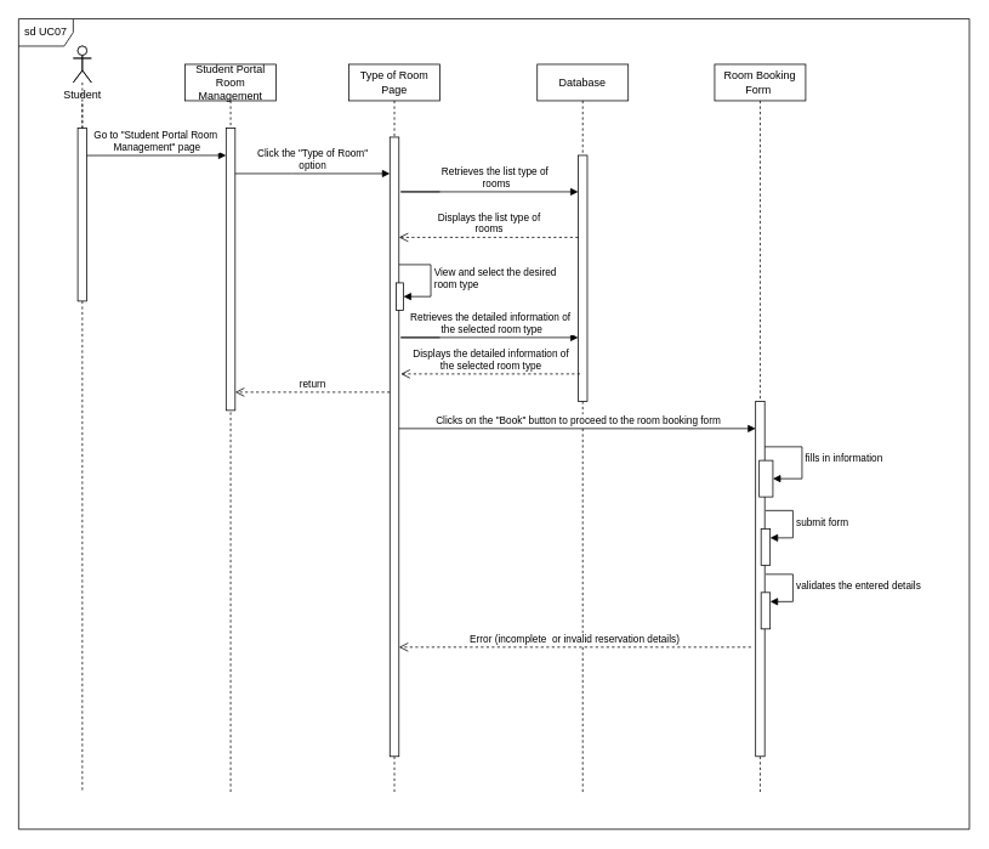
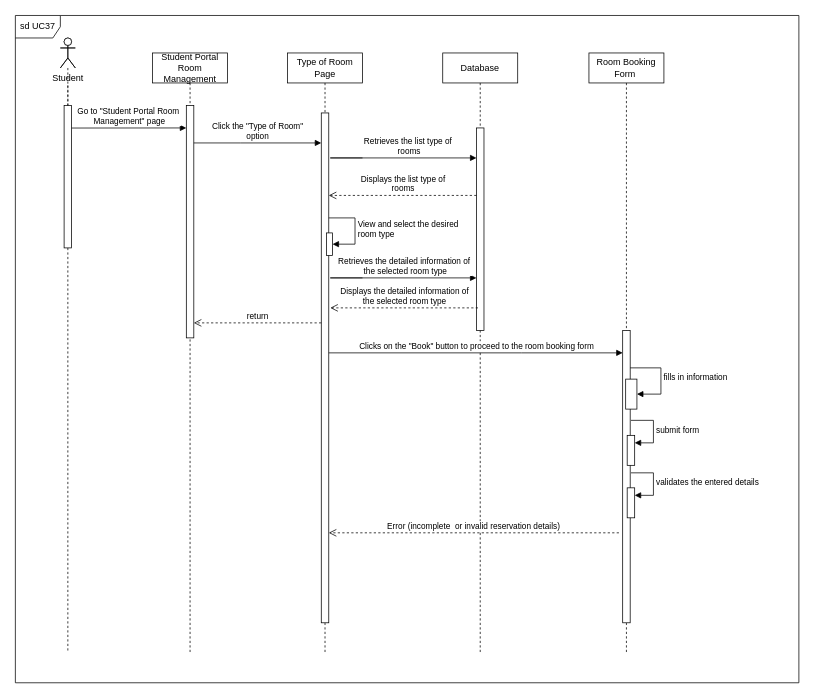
  <mxCell id="0" />
  <mxCell id="1" parent="0" />
  <mxCell id="2" value="" style="shape=umlLifeline;perimeter=lifelinePerimeter;whiteSpace=wrap;html=1;container=1;dropTarget=0;collapsible=0;recursiveResize=0;outlineConnect=0;portConstraint=eastwest;newEdgeStyle={&quot;edgeStyle&quot;:&quot;elbowEdgeStyle&quot;,&quot;elbow&quot;:&quot;vertical&quot;,&quot;curved&quot;:0,&quot;rounded&quot;:0};participant=umlActor;" vertex="1" parent="1"><mxGeometry x="80" y="50" width="20" height="820" as="geometry" /></mxCell>
  <mxCell id="3" value="Student Portal Room Management" style="shape=umlLifeline;perimeter=lifelinePerimeter;whiteSpace=wrap;html=1;container=0;dropTarget=0;collapsible=0;recursiveResize=0;outlineConnect=0;portConstraint=eastwest;newEdgeStyle={&quot;edgeStyle&quot;:&quot;elbowEdgeStyle&quot;,&quot;elbow&quot;:&quot;vertical&quot;,&quot;curved&quot;:0,&quot;rounded&quot;:0};" vertex="1" parent="1"><mxGeometry x="203" y="70" width="100" height="800" as="geometry" /></mxCell>
  <mxCell id="4" value="" style="html=1;points=[];perimeter=orthogonalPerimeter;outlineConnect=0;targetShapes=umlLifeline;portConstraint=eastwest;newEdgeStyle={&quot;edgeStyle&quot;:&quot;elbowEdgeStyle&quot;,&quot;elbow&quot;:&quot;vertical&quot;,&quot;curved&quot;:0,&quot;rounded&quot;:0};" vertex="1" parent="3"><mxGeometry x="45" y="70" width="10" height="310" as="geometry" /></mxCell>
  <mxCell id="5" value="Type of Room Page" style="shape=umlLifeline;perimeter=lifelinePerimeter;whiteSpace=wrap;html=1;container=0;dropTarget=0;collapsible=0;recursiveResize=0;outlineConnect=0;portConstraint=eastwest;newEdgeStyle={&quot;edgeStyle&quot;:&quot;elbowEdgeStyle&quot;,&quot;elbow&quot;:&quot;vertical&quot;,&quot;curved&quot;:0,&quot;rounded&quot;:0};" vertex="1" parent="1"><mxGeometry x="383" y="70" width="100" height="800" as="geometry" /></mxCell>
  <mxCell id="6" value="" style="html=1;points=[];perimeter=orthogonalPerimeter;outlineConnect=0;targetShapes=umlLifeline;portConstraint=eastwest;newEdgeStyle={&quot;edgeStyle&quot;:&quot;elbowEdgeStyle&quot;,&quot;elbow&quot;:&quot;vertical&quot;,&quot;curved&quot;:0,&quot;rounded&quot;:0};" vertex="1" parent="5"><mxGeometry x="45" y="80" width="10" height="680" as="geometry" /></mxCell>
  <mxCell id="7" value="" style="html=1;points=[];perimeter=orthogonalPerimeter;outlineConnect=0;targetShapes=umlLifeline;portConstraint=eastwest;newEdgeStyle={&quot;edgeStyle&quot;:&quot;elbowEdgeStyle&quot;,&quot;elbow&quot;:&quot;vertical&quot;,&quot;curved&quot;:0,&quot;rounded&quot;:0};direction=west;" vertex="1" parent="5"><mxGeometry x="52" y="240" width="8" height="30" as="geometry" /></mxCell>
  <mxCell id="8" value="View and select the desired&amp;nbsp;&lt;br&gt;room type" style="html=1;align=left;spacingLeft=2;endArrow=block;rounded=0;edgeStyle=orthogonalEdgeStyle;curved=0;rounded=0;" edge="1" parent="5" source="6" target="7"><mxGeometry relative="1" as="geometry"><mxPoint x="60" y="220" as="sourcePoint" /><Array as="points"><mxPoint x="90" y="220" /><mxPoint x="90" y="255" /></Array></mxGeometry></mxCell>
  <mxCell id="9" value="return" style="html=1;verticalAlign=bottom;endArrow=open;dashed=1;endSize=8;edgeStyle=elbowEdgeStyle;elbow=vertical;curved=0;rounded=0;" edge="1" parent="1" source="6" target="4"><mxGeometry relative="1" as="geometry"><mxPoint x="358" y="235" as="targetPoint" /><Array as="points"><mxPoint x="330" y="430" /><mxPoint x="320" y="360" /><mxPoint x="353" y="310" /></Array></mxGeometry></mxCell>
  <mxCell id="10" value="Student" style="shape=umlActor;verticalLabelPosition=bottom;verticalAlign=top;html=1;" vertex="1" parent="1"><mxGeometry x="80" y="50" width="20" height="40" as="geometry" /></mxCell>
  <mxCell id="11" value="" style="html=1;points=[];perimeter=orthogonalPerimeter;outlineConnect=0;targetShapes=umlLifeline;portConstraint=eastwest;newEdgeStyle={&quot;edgeStyle&quot;:&quot;elbowEdgeStyle&quot;,&quot;elbow&quot;:&quot;vertical&quot;,&quot;curved&quot;:0,&quot;rounded&quot;:0};" vertex="1" parent="1"><mxGeometry x="85" y="140" width="10" height="190" as="geometry" /></mxCell>
  <mxCell id="12" value="" style="endArrow=none;dashed=1;html=1;rounded=0;" edge="1" parent="1" source="11"><mxGeometry width="50" height="50" relative="1" as="geometry"><mxPoint x="110" y="140" as="sourcePoint" /><mxPoint x="90" y="110" as="targetPoint" /></mxGeometry></mxCell>
  <mxCell id="13" value="Go to &quot;Student Portal Room&amp;nbsp;&lt;br&gt;Management&quot; page" style="html=1;verticalAlign=bottom;endArrow=block;edgeStyle=elbowEdgeStyle;elbow=vertical;curved=0;rounded=0;" edge="1" parent="1" target="4"><mxGeometry width="80" relative="1" as="geometry"><mxPoint x="95" y="170.13" as="sourcePoint" /><mxPoint x="240" y="170" as="targetPoint" /></mxGeometry></mxCell>
  <mxCell id="14" value="Click the &quot;Type of Room&quot;&lt;br&gt;option" style="html=1;verticalAlign=bottom;endArrow=block;edgeStyle=elbowEdgeStyle;elbow=vertical;curved=0;rounded=0;" edge="1" parent="1" source="4" target="6"><mxGeometry width="80" relative="1" as="geometry"><mxPoint x="270" y="190" as="sourcePoint" /><mxPoint x="350" y="190" as="targetPoint" /><Array as="points"><mxPoint x="320" y="190" /></Array></mxGeometry></mxCell>
  <mxCell id="15" value="Database" style="shape=umlLifeline;perimeter=lifelinePerimeter;whiteSpace=wrap;html=1;container=1;dropTarget=0;collapsible=0;recursiveResize=0;outlineConnect=0;portConstraint=eastwest;newEdgeStyle={&quot;edgeStyle&quot;:&quot;elbowEdgeStyle&quot;,&quot;elbow&quot;:&quot;vertical&quot;,&quot;curved&quot;:0,&quot;rounded&quot;:0};" vertex="1" parent="1"><mxGeometry x="590" y="70" width="100" height="800" as="geometry" /></mxCell>
  <mxCell id="16" value="" style="html=1;points=[];perimeter=orthogonalPerimeter;outlineConnect=0;targetShapes=umlLifeline;portConstraint=eastwest;newEdgeStyle={&quot;edgeStyle&quot;:&quot;elbowEdgeStyle&quot;,&quot;elbow&quot;:&quot;vertical&quot;,&quot;curved&quot;:0,&quot;rounded&quot;:0};" vertex="1" parent="15"><mxGeometry x="45" y="100" width="10" height="270" as="geometry" /></mxCell>
  <mxCell id="17" value="Retrieves the list type of&amp;nbsp;&lt;br&gt;rooms" style="html=1;verticalAlign=bottom;endArrow=block;edgeStyle=elbowEdgeStyle;elbow=vertical;curved=0;rounded=0;" edge="1" parent="1" target="16"><mxGeometry x="0.242" width="80" relative="1" as="geometry"><mxPoint x="483" y="210" as="sourcePoint" /><mxPoint x="563" y="210.33" as="targetPoint" /><Array as="points"><mxPoint x="440" y="210" /></Array><mxPoint as="offset" /></mxGeometry></mxCell>
  <mxCell id="18" value="Displays the list type of&lt;br&gt;rooms" style="html=1;verticalAlign=bottom;endArrow=open;dashed=1;endSize=8;edgeStyle=elbowEdgeStyle;elbow=vertical;curved=0;rounded=0;" edge="1" parent="1" source="16" target="6"><mxGeometry x="-0.001" relative="1" as="geometry"><mxPoint x="590" y="260" as="sourcePoint" /><mxPoint x="480" y="250" as="targetPoint" /><Array as="points"><mxPoint x="540" y="260" /></Array><mxPoint as="offset" /></mxGeometry></mxCell>
  <mxCell id="19" value="Retrieves the detailed information of&amp;nbsp;&lt;br&gt;the selected room type" style="html=1;verticalAlign=bottom;endArrow=block;edgeStyle=elbowEdgeStyle;elbow=vertical;curved=0;rounded=0;" edge="1" parent="1"><mxGeometry x="0.202" width="80" relative="1" as="geometry"><mxPoint x="483" y="370" as="sourcePoint" /><mxPoint x="635" y="370" as="targetPoint" /><Array as="points"><mxPoint x="440" y="370" /></Array><mxPoint as="offset" /></mxGeometry></mxCell>
  <mxCell id="20" value="Displays the detailed information of&lt;br&gt;the selected room type" style="html=1;verticalAlign=bottom;endArrow=open;dashed=1;endSize=8;edgeStyle=elbowEdgeStyle;elbow=vertical;curved=0;rounded=0;" edge="1" parent="1"><mxGeometry x="-0.001" relative="1" as="geometry"><mxPoint x="637" y="410" as="sourcePoint" /><mxPoint x="440" y="410" as="targetPoint" /><Array as="points"><mxPoint x="542" y="410" /></Array><mxPoint as="offset" /></mxGeometry></mxCell>
- <mxCell id="21" value="sd UC07" style="shape=umlFrame;whiteSpace=wrap;html=1;pointerEvents=0;" vertex="1" parent="1"><mxGeometry x="20" y="20" width="1045" height="890" as="geometry" /></mxCell>
+ <mxCell id="21" value="sd UC37" style="shape=umlFrame;whiteSpace=wrap;html=1;pointerEvents=0;" vertex="1" parent="1"><mxGeometry x="20" y="20" width="1045" height="890" as="geometry" /></mxCell>
  <mxCell id="22" value="Room Booking Form&amp;nbsp;" style="shape=umlLifeline;perimeter=lifelinePerimeter;whiteSpace=wrap;html=1;container=1;dropTarget=0;collapsible=0;recursiveResize=0;outlineConnect=0;portConstraint=eastwest;newEdgeStyle={&quot;edgeStyle&quot;:&quot;elbowEdgeStyle&quot;,&quot;elbow&quot;:&quot;vertical&quot;,&quot;curved&quot;:0,&quot;rounded&quot;:0};" vertex="1" parent="1"><mxGeometry x="785" y="70" width="100" height="800" as="geometry" /></mxCell>
  <mxCell id="23" value="" style="html=1;points=[];perimeter=orthogonalPerimeter;outlineConnect=0;targetShapes=umlLifeline;portConstraint=eastwest;newEdgeStyle={&quot;edgeStyle&quot;:&quot;elbowEdgeStyle&quot;,&quot;elbow&quot;:&quot;vertical&quot;,&quot;curved&quot;:0,&quot;rounded&quot;:0};" vertex="1" parent="22"><mxGeometry x="45" y="370" width="10" height="390" as="geometry" /></mxCell>
  <mxCell id="24" value="" style="html=1;points=[];perimeter=orthogonalPerimeter;outlineConnect=0;targetShapes=umlLifeline;portConstraint=eastwest;newEdgeStyle={&quot;edgeStyle&quot;:&quot;elbowEdgeStyle&quot;,&quot;elbow&quot;:&quot;vertical&quot;,&quot;curved&quot;:0,&quot;rounded&quot;:0};direction=east;" vertex="1" parent="22"><mxGeometry x="49" y="435" width="15" height="40" as="geometry" /></mxCell>
  <mxCell id="25" value="fills in information" style="html=1;align=left;spacingLeft=2;endArrow=block;rounded=0;edgeStyle=orthogonalEdgeStyle;curved=0;rounded=0;" edge="1" target="24" parent="22" source="23"><mxGeometry relative="1" as="geometry"><mxPoint x="61" y="420" as="sourcePoint" /><Array as="points"><mxPoint x="96" y="420" /><mxPoint x="96" y="455" /></Array></mxGeometry></mxCell>
  <mxCell id="26" value="" style="html=1;points=[];perimeter=orthogonalPerimeter;outlineConnect=0;targetShapes=umlLifeline;portConstraint=eastwest;newEdgeStyle={&quot;edgeStyle&quot;:&quot;elbowEdgeStyle&quot;,&quot;elbow&quot;:&quot;vertical&quot;,&quot;curved&quot;:0,&quot;rounded&quot;:0};" vertex="1" parent="22"><mxGeometry x="51" y="510" width="10" height="40" as="geometry" /></mxCell>
  <mxCell id="27" value="submit form" style="html=1;align=left;spacingLeft=2;endArrow=block;rounded=0;edgeStyle=orthogonalEdgeStyle;curved=0;rounded=0;" edge="1" target="26" parent="22"><mxGeometry relative="1" as="geometry"><mxPoint x="56" y="490" as="sourcePoint" /><Array as="points"><mxPoint x="86" y="520" /></Array></mxGeometry></mxCell>
  <mxCell id="28" value="" style="html=1;points=[];perimeter=orthogonalPerimeter;outlineConnect=0;targetShapes=umlLifeline;portConstraint=eastwest;newEdgeStyle={&quot;edgeStyle&quot;:&quot;elbowEdgeStyle&quot;,&quot;elbow&quot;:&quot;vertical&quot;,&quot;curved&quot;:0,&quot;rounded&quot;:0};" vertex="1" parent="22"><mxGeometry x="51" y="580" width="10" height="40" as="geometry" /></mxCell>
  <mxCell id="29" value="validates the entered details" style="html=1;align=left;spacingLeft=2;endArrow=block;rounded=0;edgeStyle=orthogonalEdgeStyle;curved=0;rounded=0;" edge="1" target="28" parent="22"><mxGeometry relative="1" as="geometry"><mxPoint x="56" y="560" as="sourcePoint" /><Array as="points"><mxPoint x="86" y="590" /></Array></mxGeometry></mxCell>
  <mxCell id="30" value="Clicks on the &quot;Book&quot; button to proceed to the room booking form" style="html=1;verticalAlign=bottom;endArrow=block;edgeStyle=elbowEdgeStyle;elbow=vertical;curved=0;rounded=0;" edge="1" parent="1" source="6" target="23"><mxGeometry x="0.005" width="80" relative="1" as="geometry"><mxPoint x="495" y="480" as="sourcePoint" /><mxPoint x="575" y="480" as="targetPoint" /><Array as="points"><mxPoint x="695" y="470" /><mxPoint x="525" y="490" /></Array><mxPoint as="offset" /></mxGeometry></mxCell>
  <mxCell id="31" value="Error (incomplete&amp;nbsp; or invalid reservation details)" style="html=1;verticalAlign=bottom;endArrow=open;dashed=1;endSize=8;edgeStyle=elbowEdgeStyle;elbow=vertical;curved=0;rounded=0;" edge="1" parent="1" target="6"><mxGeometry relative="1" as="geometry"><mxPoint x="825" y="710" as="sourcePoint" /><mxPoint x="745" y="710" as="targetPoint" /></mxGeometry></mxCell>
